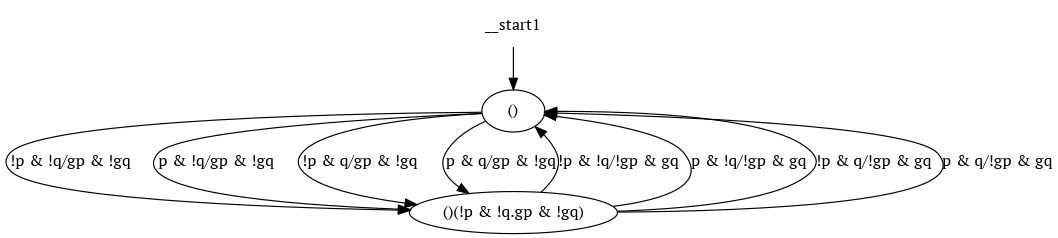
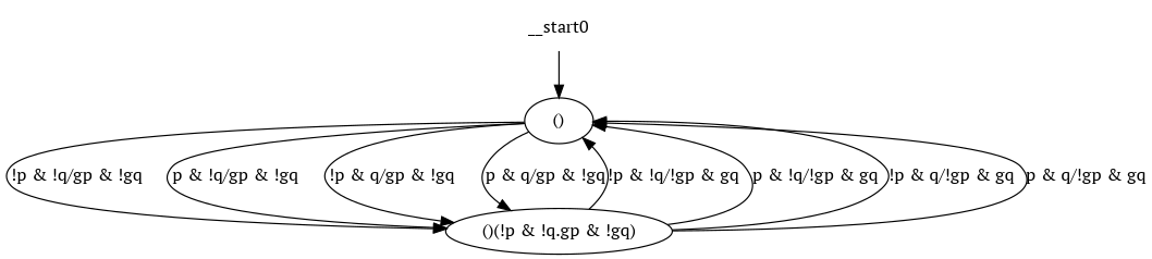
  digraph {
    fontname="PT Serif"
    node [fontname="PT Serif"]
    edge [fontname="PT Serif"]
    n1 [label="()"]
    n2 [label="()(!p & !q.gp & !gq)"]
-   __start0 [shape=none label=__start1]
+   __start0 [shape=none]
    n1 -> n2 [label="!p & !q/gp & !gq"]
    n1 -> n2 [label="p & !q/gp & !gq"]
    n1 -> n2 [label="!p & q/gp & !gq"]
    n1 -> n2 [label="p & q/gp & !gq"]
    n2 -> n1 [label="!p & !q/!gp & gq"]
    n2 -> n1 [label="p & !q/!gp & gq"]
    n2 -> n1 [label="!p & q/!gp & gq"]
    n2 -> n1 [label="p & q/!gp & gq"]
    __start0 -> n1
  }
